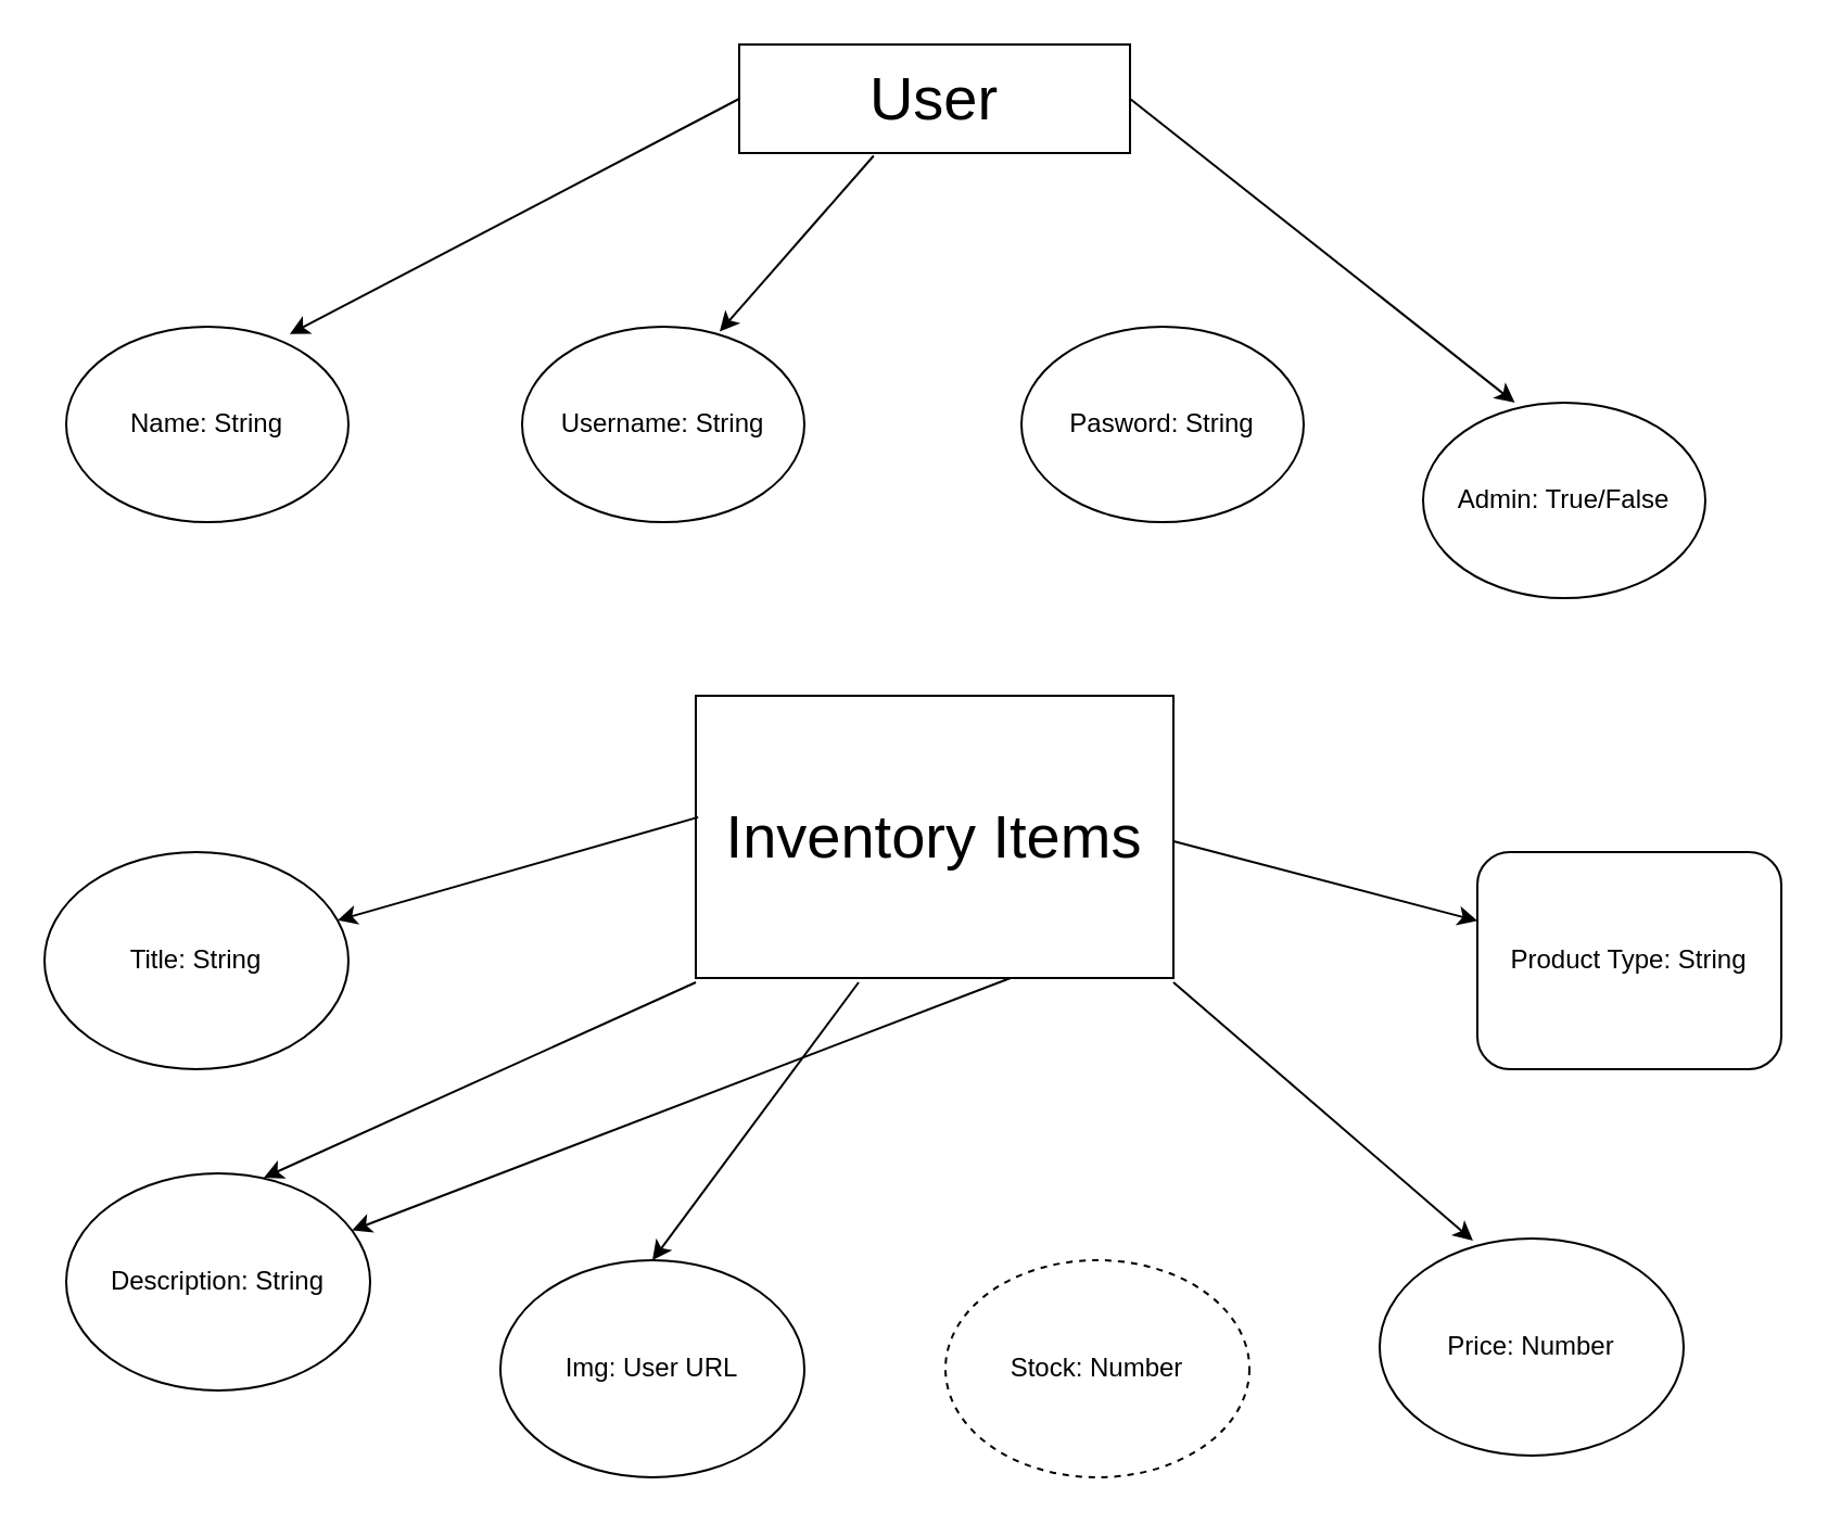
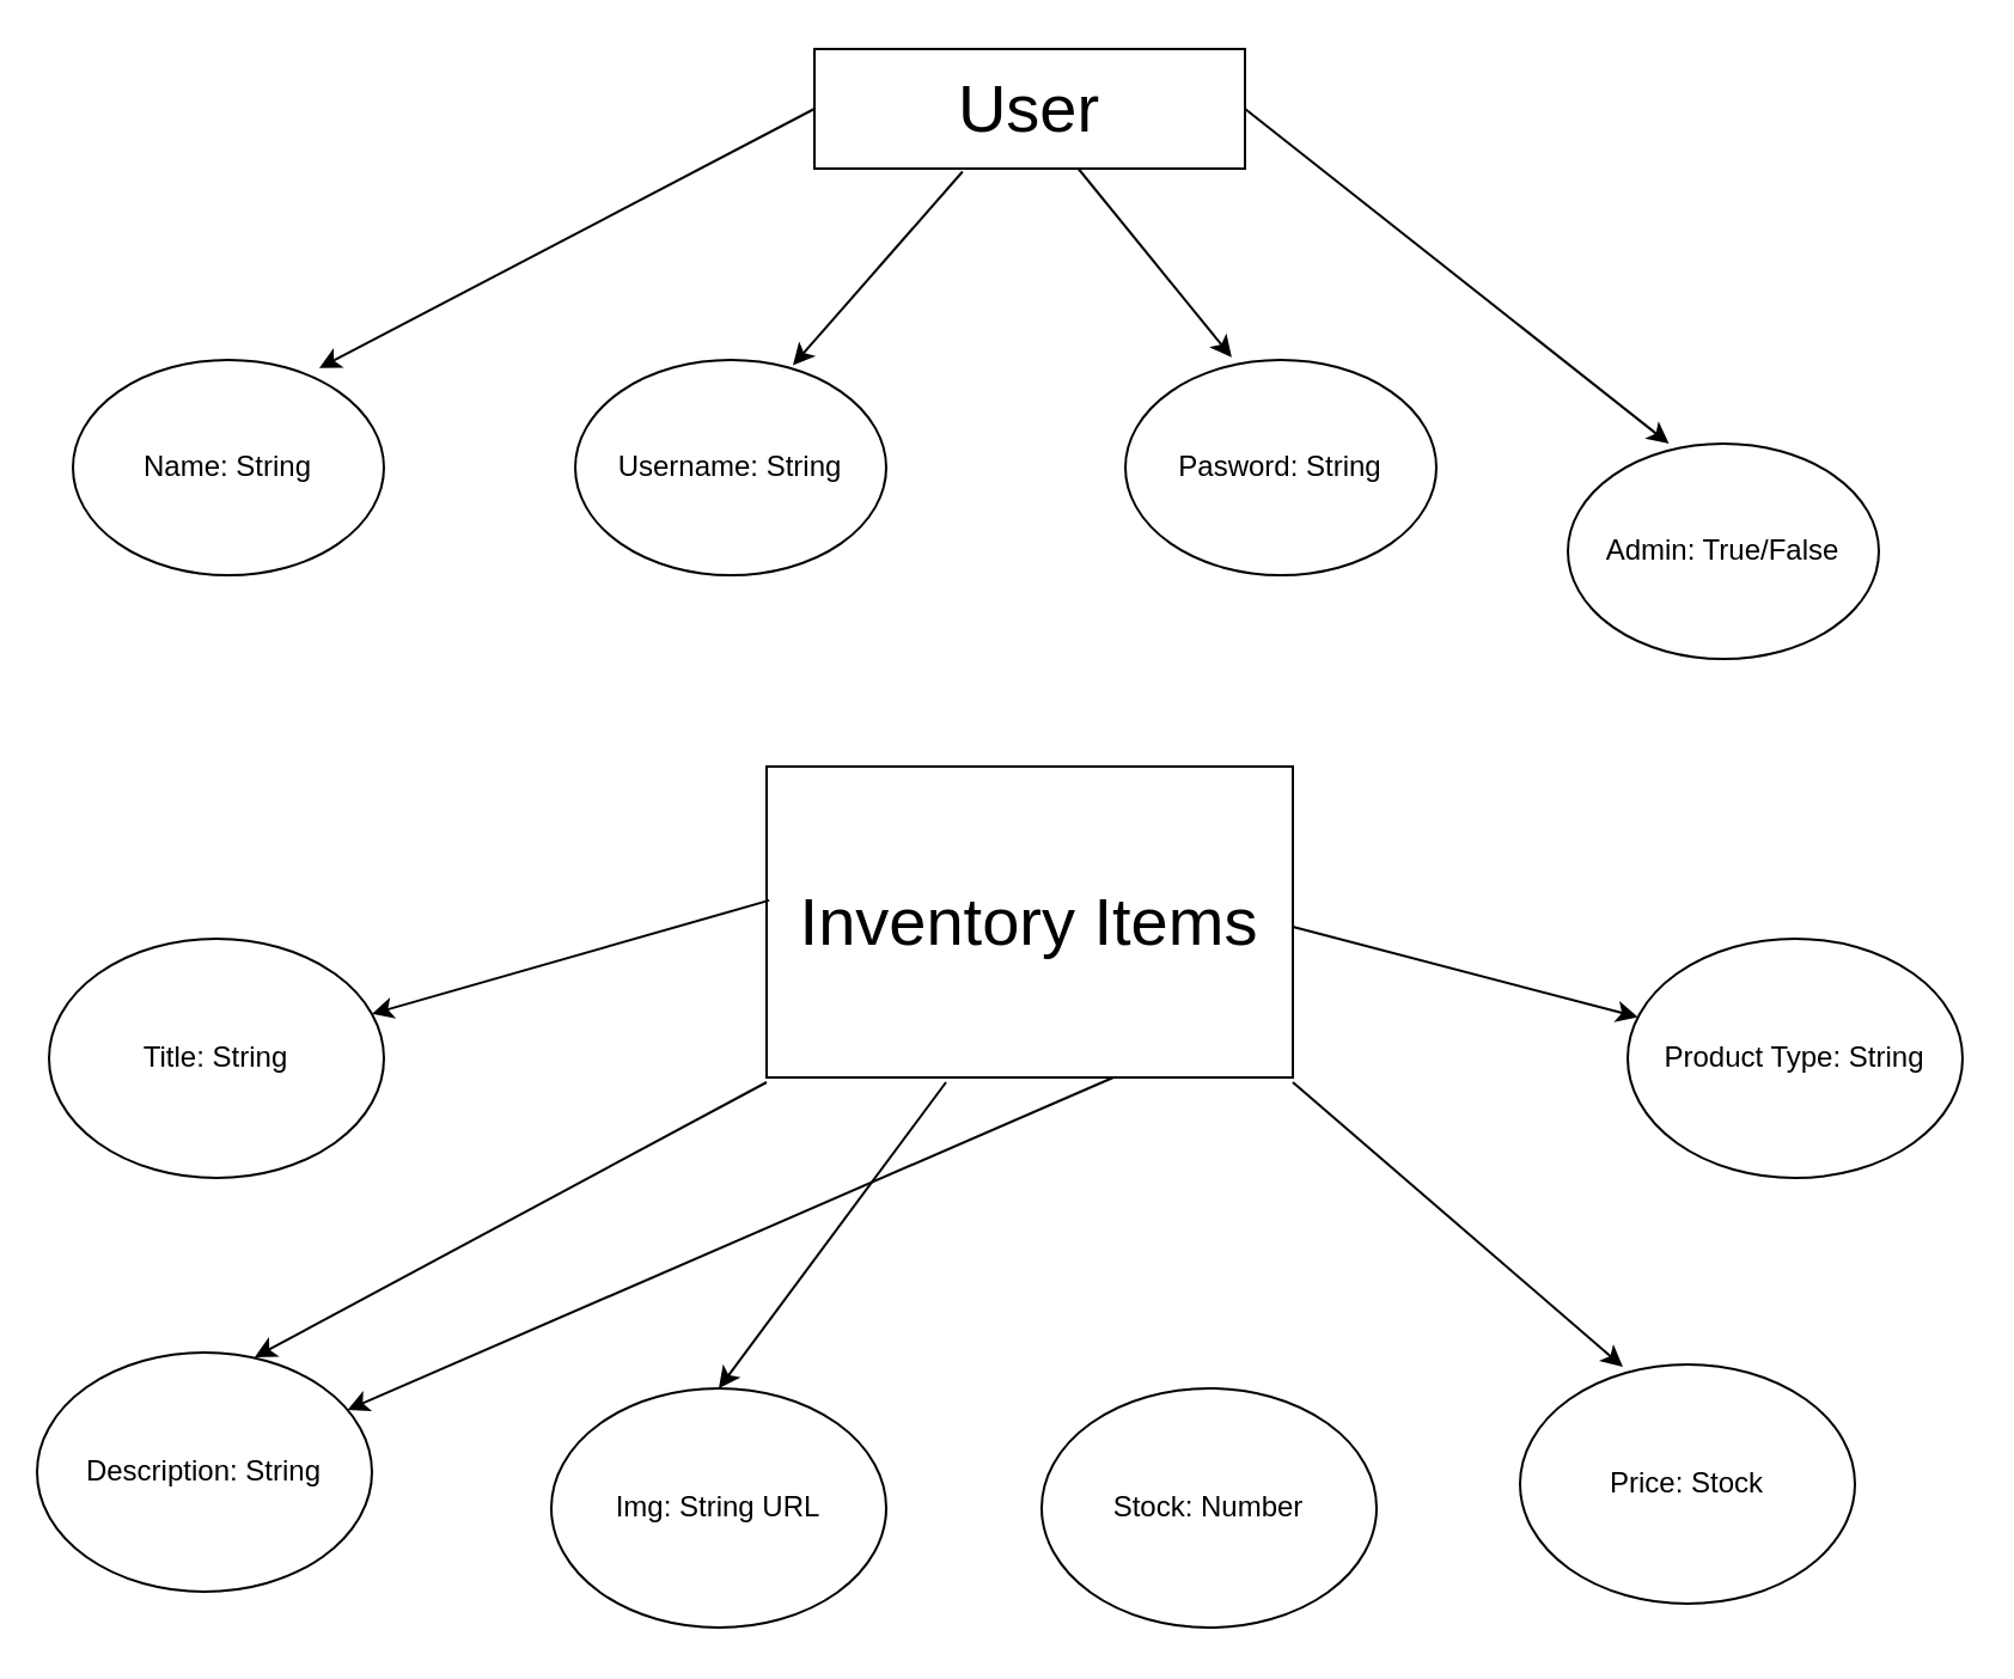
  <mxCell id="0" />
  <mxCell id="1" parent="0" />
  <mxCell id="2" value="&lt;font style=&quot;font-size: 28px&quot;&gt;User&lt;/font&gt;" style="rounded=0;whiteSpace=wrap;html=1;" parent="1" vertex="1"><mxGeometry x="340" y="20" width="180" height="50" as="geometry" /></mxCell>
  <mxCell id="3" value="&lt;font style=&quot;font-size: 28px&quot;&gt;Inventory Items&lt;/font&gt;" style="rounded=0;whiteSpace=wrap;html=1;" parent="1" vertex="1"><mxGeometry x="320" y="320" width="220" height="130" as="geometry" /></mxCell>
  <mxCell id="4" value="Name: String" style="ellipse;whiteSpace=wrap;html=1;" parent="1" vertex="1"><mxGeometry x="30" y="150" width="130" height="90" as="geometry" /></mxCell>
  <mxCell id="5" value="Username: String" style="ellipse;whiteSpace=wrap;html=1;" parent="1" vertex="1"><mxGeometry x="240" y="150" width="130" height="90" as="geometry" /></mxCell>
  <mxCell id="6" value="Pasword: String" style="ellipse;whiteSpace=wrap;html=1;" parent="1" vertex="1"><mxGeometry x="470" y="150" width="130" height="90" as="geometry" /></mxCell>
  <mxCell id="7" value="Admin: True/False" style="ellipse;whiteSpace=wrap;html=1;" parent="1" vertex="1"><mxGeometry x="655" y="185" width="130" height="90" as="geometry" /></mxCell>
  <mxCell id="8" value="" style="endArrow=classic;html=1;exitX=0.344;exitY=1.025;exitDx=0;exitDy=0;exitPerimeter=0;entryX=0.7;entryY=0.025;entryDx=0;entryDy=0;entryPerimeter=0;" parent="1" source="2" target="5" edge="1"><mxGeometry width="50" height="50" relative="1" as="geometry"><mxPoint x="370" y="90" as="sourcePoint" /><mxPoint x="350" y="140" as="targetPoint" /></mxGeometry></mxCell>
+ <mxCell id="9" value="" style="endArrow=classic;html=1;entryX=0.342;entryY=-0.012;entryDx=0;entryDy=0;entryPerimeter=0;" parent="1" source="2" target="6" edge="1"><mxGeometry width="50" height="50" relative="1" as="geometry"><mxPoint x="480" y="90" as="sourcePoint" /><mxPoint x="510" y="140" as="targetPoint" /></mxGeometry></mxCell>
  <mxCell id="10" value="" style="endArrow=classic;html=1;entryX=0.792;entryY=0.038;entryDx=0;entryDy=0;entryPerimeter=0;exitX=0;exitY=0.5;exitDx=0;exitDy=0;" parent="1" source="2" target="4" edge="1"><mxGeometry width="50" height="50" relative="1" as="geometry"><mxPoint x="190" y="120" as="sourcePoint" /><mxPoint x="240" y="70" as="targetPoint" /></mxGeometry></mxCell>
  <mxCell id="11" value="" style="endArrow=classic;html=1;entryX=0.325;entryY=0;entryDx=0;entryDy=0;entryPerimeter=0;exitX=1;exitY=0.5;exitDx=0;exitDy=0;" parent="1" source="2" target="7" edge="1"><mxGeometry width="50" height="50" relative="1" as="geometry"><mxPoint x="630" y="110" as="sourcePoint" /><mxPoint x="680" y="60" as="targetPoint" /></mxGeometry></mxCell>
  <mxCell id="12" value="Title: String" style="ellipse;whiteSpace=wrap;html=1;" parent="1" vertex="1"><mxGeometry x="20" y="392" width="140" height="100" as="geometry" /></mxCell>
- <mxCell id="13" value="Description: String" style="ellipse;whiteSpace=wrap;html=1;" parent="1" vertex="1"><mxGeometry x="30" y="540" width="140" height="100" as="geometry" /></mxCell>
- <mxCell id="14" value="Img: User URL" style="ellipse;whiteSpace=wrap;html=1;" parent="1" vertex="1"><mxGeometry x="230" y="580" width="140" height="100" as="geometry" /></mxCell>
- <mxCell id="15" value="Price: Number" style="ellipse;whiteSpace=wrap;html=1;" parent="1" vertex="1"><mxGeometry x="635" y="570" width="140" height="100" as="geometry" /></mxCell>
- <mxCell id="16" value="Product Type: String" style="whiteSpace=wrap;html=1;rounded=1;" parent="1" vertex="1"><mxGeometry x="680" y="392" width="140" height="100" as="geometry" /></mxCell>
+ <mxCell id="13" value="Description: String" style="ellipse;whiteSpace=wrap;html=1;" parent="1" vertex="1"><mxGeometry x="15" y="565" width="140" height="100" as="geometry" /></mxCell>
+ <mxCell id="14" value="Img: String URL" style="ellipse;whiteSpace=wrap;html=1;" parent="1" vertex="1"><mxGeometry x="230" y="580" width="140" height="100" as="geometry" /></mxCell>
+ <mxCell id="15" value="Price: Stock" style="ellipse;whiteSpace=wrap;html=1;" parent="1" vertex="1"><mxGeometry x="635" y="570" width="140" height="100" as="geometry" /></mxCell>
+ <mxCell id="16" value="Product Type: String" style="ellipse;whiteSpace=wrap;html=1;" parent="1" vertex="1"><mxGeometry x="680" y="392" width="140" height="100" as="geometry" /></mxCell>
  <mxCell id="17" value="" style="endArrow=classic;html=1;exitX=0.005;exitY=0.415;exitDx=0;exitDy=0;exitPerimeter=0;" parent="1" target="12" edge="1"><mxGeometry width="50" height="50" relative="1" as="geometry"><mxPoint x="321.1" y="375.95" as="sourcePoint" /><mxPoint x="240" y="352" as="targetPoint" /></mxGeometry></mxCell>
  <mxCell id="18" value="" style="endArrow=classic;html=1;exitX=0;exitY=1;exitDx=0;exitDy=0;entryX=0.65;entryY=0.02;entryDx=0;entryDy=0;entryPerimeter=0;" parent="1" target="13" edge="1"><mxGeometry width="50" height="50" relative="1" as="geometry"><mxPoint x="320" y="452" as="sourcePoint" /><mxPoint x="280" y="432" as="targetPoint" /></mxGeometry></mxCell>
  <mxCell id="19" value="" style="endArrow=classic;html=1;entryX=0.5;entryY=0;entryDx=0;entryDy=0;" parent="1" target="14" edge="1"><mxGeometry width="50" height="50" relative="1" as="geometry"><mxPoint x="395" y="452" as="sourcePoint" /><mxPoint x="450" y="462" as="targetPoint" /></mxGeometry></mxCell>
  <mxCell id="20" value="" style="endArrow=classic;html=1;entryX=0.307;entryY=0.01;entryDx=0;entryDy=0;entryPerimeter=0;exitX=1;exitY=1;exitDx=0;exitDy=0;" parent="1" target="15" edge="1"><mxGeometry width="50" height="50" relative="1" as="geometry"><mxPoint x="540" y="452" as="sourcePoint" /><mxPoint x="610" y="452" as="targetPoint" /></mxGeometry></mxCell>
  <mxCell id="21" value="" style="endArrow=classic;html=1;exitX=1;exitY=0.5;exitDx=0;exitDy=0;" parent="1" target="16" edge="1"><mxGeometry width="50" height="50" relative="1" as="geometry"><mxPoint x="540" y="387" as="sourcePoint" /><mxPoint x="650" y="362" as="targetPoint" /></mxGeometry></mxCell>
- <mxCell id="22" value="Stock: Number" style="ellipse;whiteSpace=wrap;html=1;dashed=1;" vertex="1" parent="1"><mxGeometry x="435" y="580" width="140" height="100" as="geometry" /></mxCell>
+ <mxCell id="22" value="Stock: Number" style="ellipse;whiteSpace=wrap;html=1;" vertex="1" parent="1"><mxGeometry x="435" y="580" width="140" height="100" as="geometry" /></mxCell>
  <mxCell id="23" value="" style="endArrow=classic;html=1;exitX=0.659;exitY=1;exitDx=0;exitDy=0;exitPerimeter=0;" edge="1" parent="1" target="13" source="3"><mxGeometry width="50" height="50" relative="1" as="geometry"><mxPoint x="560" y="462" as="sourcePoint" /><mxPoint x="615" y="472" as="targetPoint" /></mxGeometry></mxCell>
